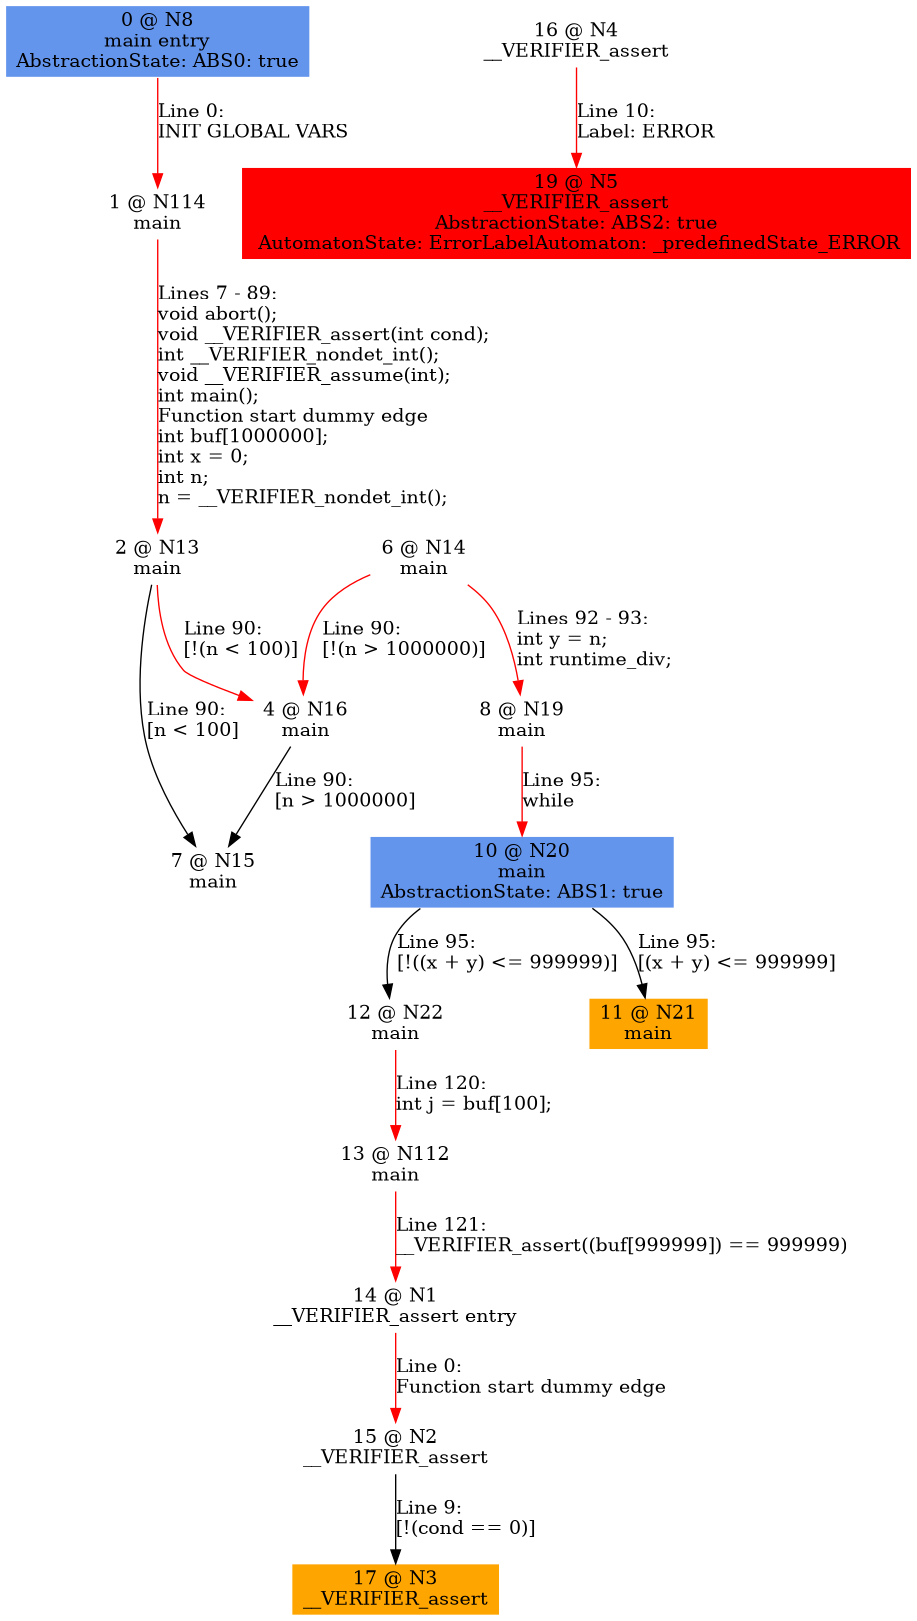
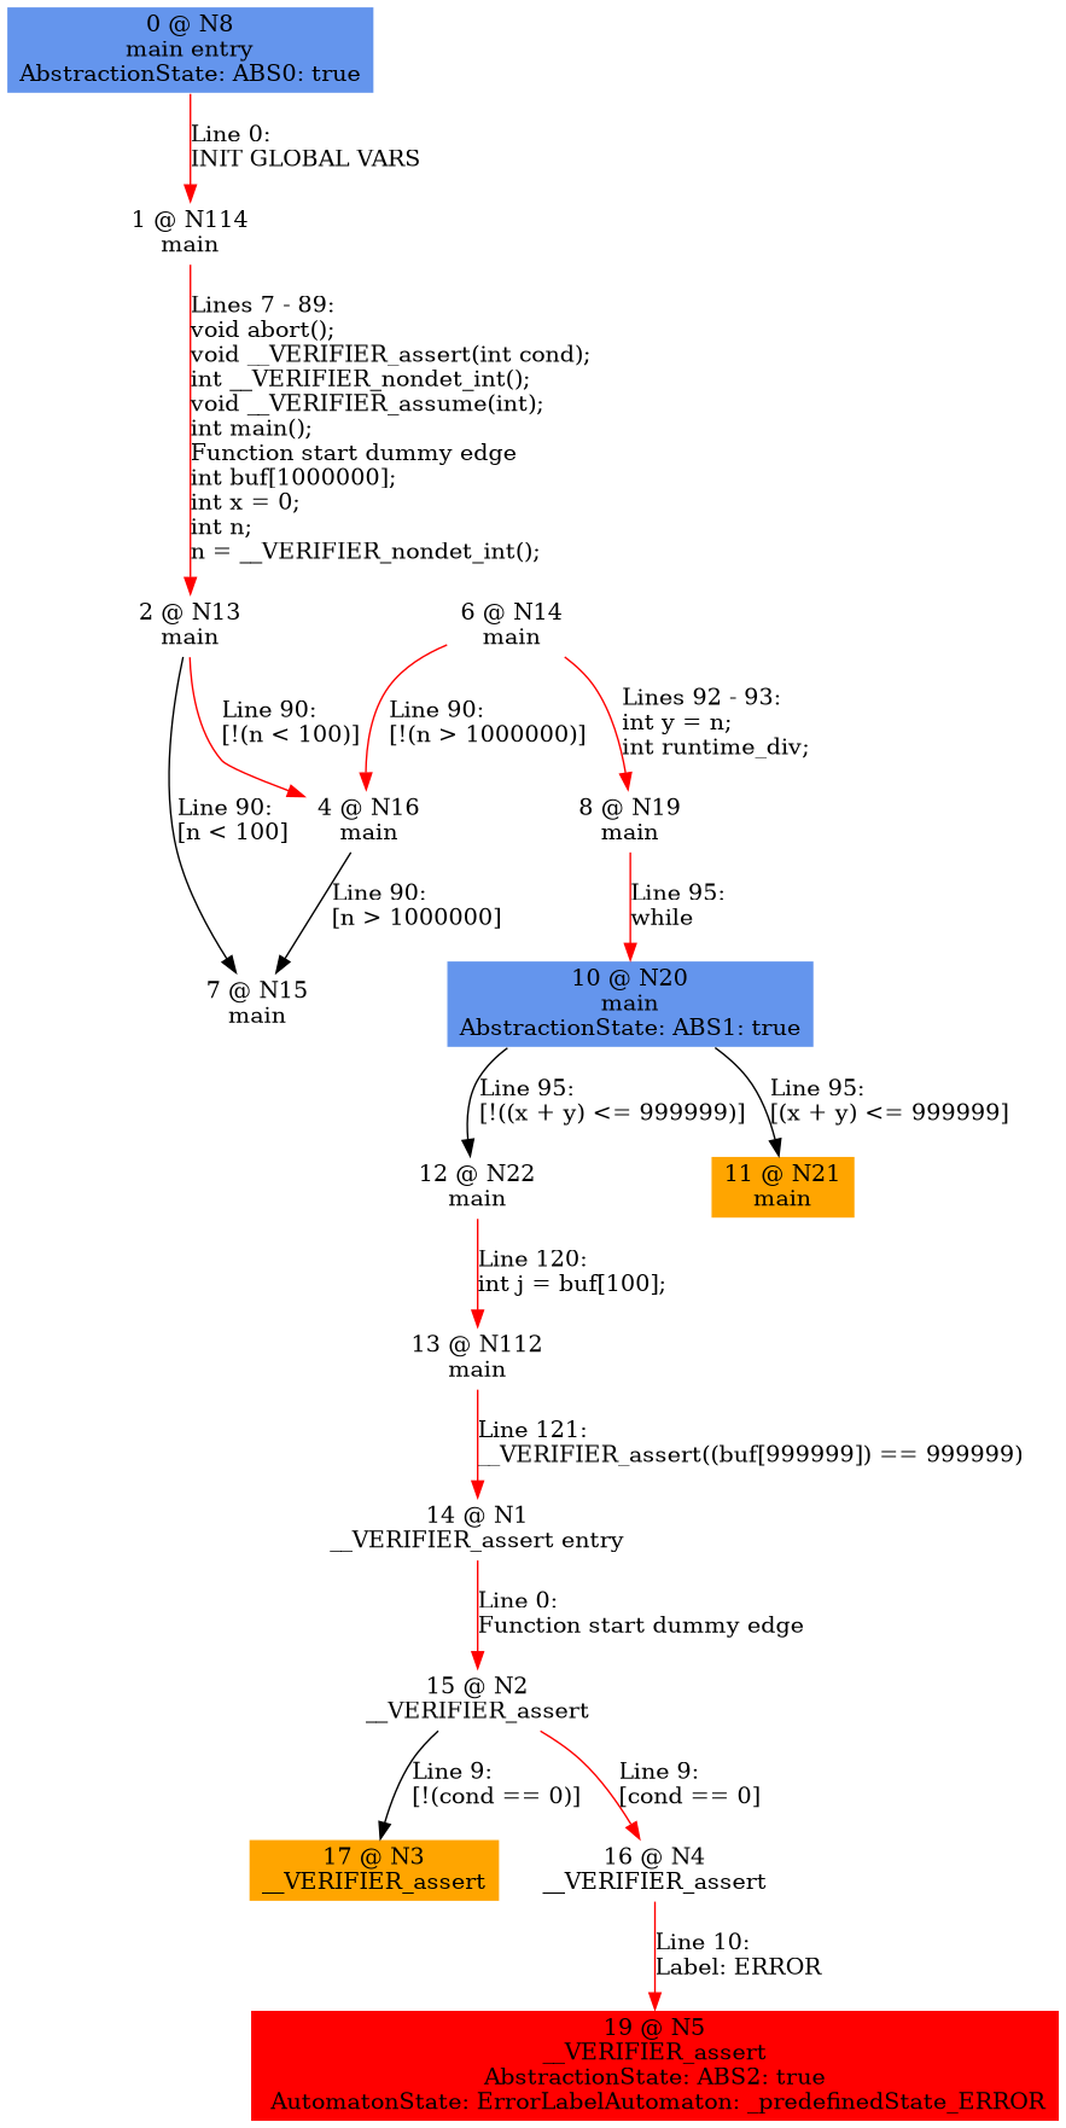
  digraph {
    node [color=white shape=box style=filled]
    edge [color=red]
    n1 [fillcolor=cornflowerblue label="0 @ N8\nmain entry\nAbstractionState: ABS0: true\n"]
    n2 [label="1 @ N114\nmain\n"]
    n3 [label="2 @ N13\nmain\n"]
    n4 [label="7 @ N15\nmain\n"]
    n5 [label="4 @ N16\nmain\n"]
    n6 [label="6 @ N14\nmain\n"]
    n7 [label="8 @ N19\nmain\n"]
    n8 [fillcolor=cornflowerblue label="10 @ N20\nmain\nAbstractionState: ABS1: true\n"]
    n9 [label="12 @ N22\nmain\n"]
    n10 [fillcolor=orange label="11 @ N21\nmain\n"]
    n11 [label="13 @ N112\nmain\n"]
    n12 [label="14 @ N1\n__VERIFIER_assert entry\n"]
    n13 [label="15 @ N2\n__VERIFIER_assert\n"]
    n14 [fillcolor=orange label="17 @ N3\n__VERIFIER_assert\n"]
    n15 [label="16 @ N4\n__VERIFIER_assert\n"]
    n16 [fillcolor=red label="19 @ N5\n__VERIFIER_assert\nAbstractionState: ABS2: true\n AutomatonState: ErrorLabelAutomaton: _predefinedState_ERROR\n"]
    n1 -> n2 [label="Line 0: \lINIT GLOBAL VARS\l"]
    n2 -> n3 [label="Lines 7 - 89: \lvoid abort();\lvoid __VERIFIER_assert(int cond);\lint __VERIFIER_nondet_int();\lvoid __VERIFIER_assume(int);\lint main();\lFunction start dummy edge\lint buf[1000000];\lint x = 0;\lint n;\ln = __VERIFIER_nondet_int();\l"]
    n3 -> n4 [label="Line 90: \l[n < 100]\l" color=""]
    n3 -> n5 [label="Line 90: \l[!(n < 100)]\l"]
    n5 -> n4 [label="Line 90: \l[n > 1000000]\l" color=""]
    n6 -> n5 [label="Line 90: \l[!(n > 1000000)]\l"]
    n6 -> n7 [label="Lines 92 - 93: \lint y = n;\lint runtime_div;\l"]
    n7 -> n8 [label="Line 95: \lwhile\l"]
    n8 -> n9 [color=black label="Line 95: \l[!((x + y) <= 999999)]\l"]
    n8 -> n10 [label="Line 95: \l[(x + y) <= 999999]\l" color=""]
    n9 -> n11 [label="Line 120: \lint j = buf[100];\l"]
    n11 -> n12 [label="Line 121: \l__VERIFIER_assert((buf[999999]) == 999999)\l"]
    n12 -> n13 [label="Line 0: \lFunction start dummy edge\l"]
    n13 -> n14 [label="Line 9: \l[!(cond == 0)]\l" color=""]
+   n13 -> n15 [label="Line 9: \l[cond == 0]\l"]
    n15 -> n16 [label="Line 10: \lLabel: ERROR\l"]
  }
